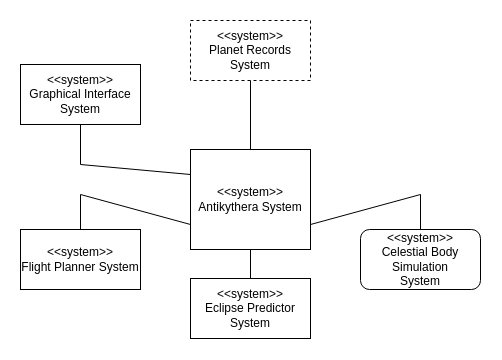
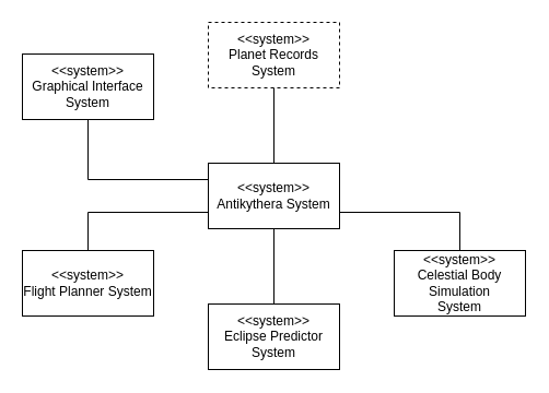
  <mxCell id="0" />
  <mxCell id="1" parent="0" />
- <mxCell id="2" value="&amp;lt;&amp;lt;system&amp;gt;&amp;gt;&lt;br&gt;Antikythera System&lt;br&gt;" style="rounded=0;whiteSpace=wrap;html=1;" parent="1" vertex="1"><mxGeometry x="190" y="149" width="120" height="100" as="geometry" /></mxCell>
- <mxCell id="3" value="&lt;span&gt;&amp;lt;&amp;lt;system&amp;gt;&amp;gt;&lt;br&gt;Celestial Body Simulation&lt;br&gt;System&lt;br&gt;&lt;/span&gt;" style="whiteSpace=wrap;html=1;rounded=1;" parent="1" vertex="1"><mxGeometry x="360" y="229" width="120" height="60" as="geometry" /></mxCell>
+ <mxCell id="2" value="&amp;lt;&amp;lt;system&amp;gt;&amp;gt;&lt;br&gt;Antikythera System&lt;br&gt;" style="rounded=0;whiteSpace=wrap;html=1;" parent="1" vertex="1"><mxGeometry x="190" y="149" width="120" height="60" as="geometry" /></mxCell>
+ <mxCell id="3" value="&lt;span&gt;&amp;lt;&amp;lt;system&amp;gt;&amp;gt;&lt;br&gt;Celestial Body Simulation&lt;br&gt;System&lt;br&gt;&lt;/span&gt;" style="rounded=0;whiteSpace=wrap;html=1;" parent="1" vertex="1"><mxGeometry x="360" y="229" width="120" height="60" as="geometry" /></mxCell>
  <mxCell id="4" value="&lt;span&gt;&amp;lt;&amp;lt;system&amp;gt;&amp;gt;&lt;br&gt;Flight Planner System&lt;br&gt;&lt;/span&gt;" style="rounded=0;whiteSpace=wrap;html=1;" parent="1" vertex="1"><mxGeometry x="20" y="229" width="120" height="60" as="geometry" /></mxCell>
  <mxCell id="5" value="&lt;span&gt;&amp;lt;&amp;lt;system&amp;gt;&amp;gt;&lt;br&gt;Planet Records System&lt;br&gt;&lt;/span&gt;" style="rounded=0;whiteSpace=wrap;html=1;dashed=1;" parent="1" vertex="1"><mxGeometry x="190" y="20" width="120" height="60" as="geometry" /></mxCell>
- <mxCell id="6" value="&lt;span&gt;&amp;lt;&amp;lt;system&amp;gt;&amp;gt;&lt;br&gt;Graphical Interface System&lt;br&gt;&lt;/span&gt;" style="rounded=0;whiteSpace=wrap;html=1;" parent="1" vertex="1"><mxGeometry x="20" y="64" width="120" height="60" as="geometry" /></mxCell>
+ <mxCell id="6" value="&lt;span&gt;&amp;lt;&amp;lt;system&amp;gt;&amp;gt;&lt;br&gt;Graphical Interface System&lt;br&gt;&lt;/span&gt;" style="rounded=0;whiteSpace=wrap;html=1;" parent="1" vertex="1"><mxGeometry x="20" y="49" width="120" height="60" as="geometry" /></mxCell>
  <mxCell id="7" value="&lt;span&gt;&amp;lt;&amp;lt;system&amp;gt;&amp;gt;&lt;br&gt;Eclipse Predictor&lt;br&gt;System&lt;br&gt;&lt;/span&gt;" style="rounded=0;whiteSpace=wrap;html=1;" parent="1" vertex="1"><mxGeometry x="190" y="278" width="120" height="60" as="geometry" /></mxCell>
  <mxCell id="8" value="" style="endArrow=none;html=1;entryX=0.5;entryY=0;entryDx=0;entryDy=0;exitX=0.5;exitY=1;exitDx=0;exitDy=0;" parent="1" source="5" target="2" edge="1"><mxGeometry width="50" height="50" relative="1" as="geometry"><mxPoint x="0" y="409" as="sourcePoint" /><mxPoint x="50" y="359" as="targetPoint" /><Array as="points" /></mxGeometry></mxCell>
  <mxCell id="9" value="" style="endArrow=none;html=1;entryX=0.5;entryY=1;entryDx=0;entryDy=0;exitX=0.5;exitY=0;exitDx=0;exitDy=0;" parent="1" source="7" target="2" edge="1"><mxGeometry width="50" height="50" relative="1" as="geometry"><mxPoint x="10" y="419" as="sourcePoint" /><mxPoint x="60" y="369" as="targetPoint" /></mxGeometry></mxCell>
  <mxCell id="10" value="" style="endArrow=none;html=1;entryX=1;entryY=0.75;entryDx=0;entryDy=0;exitX=0.5;exitY=0;exitDx=0;exitDy=0;rounded=0;" parent="1" source="3" target="2" edge="1"><mxGeometry width="50" height="50" relative="1" as="geometry"><mxPoint x="30" y="439" as="sourcePoint" /><mxPoint x="80" y="389" as="targetPoint" /><Array as="points"><mxPoint x="420" y="194" /></Array></mxGeometry></mxCell>
  <mxCell id="11" value="" style="endArrow=none;html=1;entryX=0;entryY=0.25;entryDx=0;entryDy=0;exitX=0.5;exitY=1;exitDx=0;exitDy=0;rounded=0;" parent="1" source="6" target="2" edge="1"><mxGeometry width="50" height="50" relative="1" as="geometry"><mxPoint x="40" y="449" as="sourcePoint" /><mxPoint x="90" y="399" as="targetPoint" /><Array as="points"><mxPoint x="80" y="164" /></Array></mxGeometry></mxCell>
  <mxCell id="12" value="" style="endArrow=none;html=1;entryX=0;entryY=0.75;entryDx=0;entryDy=0;exitX=0.5;exitY=0;exitDx=0;exitDy=0;rounded=0;" parent="1" source="4" target="2" edge="1"><mxGeometry width="50" height="50" relative="1" as="geometry"><mxPoint x="50" y="459" as="sourcePoint" /><mxPoint x="100" y="409" as="targetPoint" /><Array as="points"><mxPoint x="80" y="194" /></Array></mxGeometry></mxCell>
